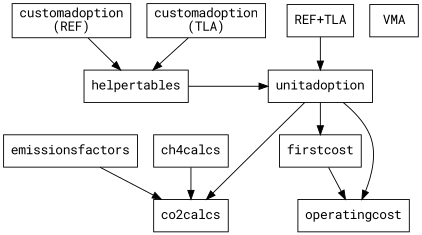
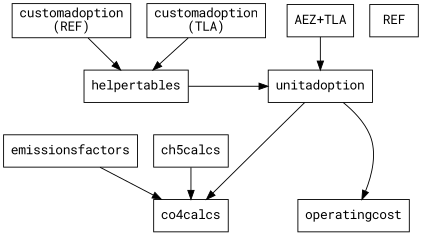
  strict digraph {
    fontname="Roboto Mono"
    node [fontname="Roboto Mono" shape=box]
    edge [fontname="Roboto Mono"]
    helpertables
    unitadoption
-   firstcost
    emissionsfactors
-   ch4calcs
+   ch4calcs [label=ch5calcs]
    operatingcost
-   co2calcs
-   VMA
-   n9 [label="REF+TLA"]
+   co2calcs [label=co4calcs]
+   VMA [label=REF]
+   n9 [label="AEZ+TLA"]
    n10 [label="customadoption\n(REF)"]
    n11 [label="customadoption\n(TLA)"]
    subgraph sub_1 {
      rank=same
      helpertables
      unitadoption
    }
    subgraph sub_2 {
      rank=same
-     firstcost
      emissionsfactors
      ch4calcs
    }
    subgraph sub_3 {
      rank=same
      operatingcost
      co2calcs
    }
    helpertables -> unitadoption [constraint=false]
-   unitadoption -> firstcost
    unitadoption -> operatingcost
    unitadoption -> co2calcs
-   firstcost -> operatingcost
    emissionsfactors -> co2calcs
    ch4calcs -> co2calcs
    n9 -> unitadoption
    n10 -> helpertables
    n11 -> helpertables
  }
